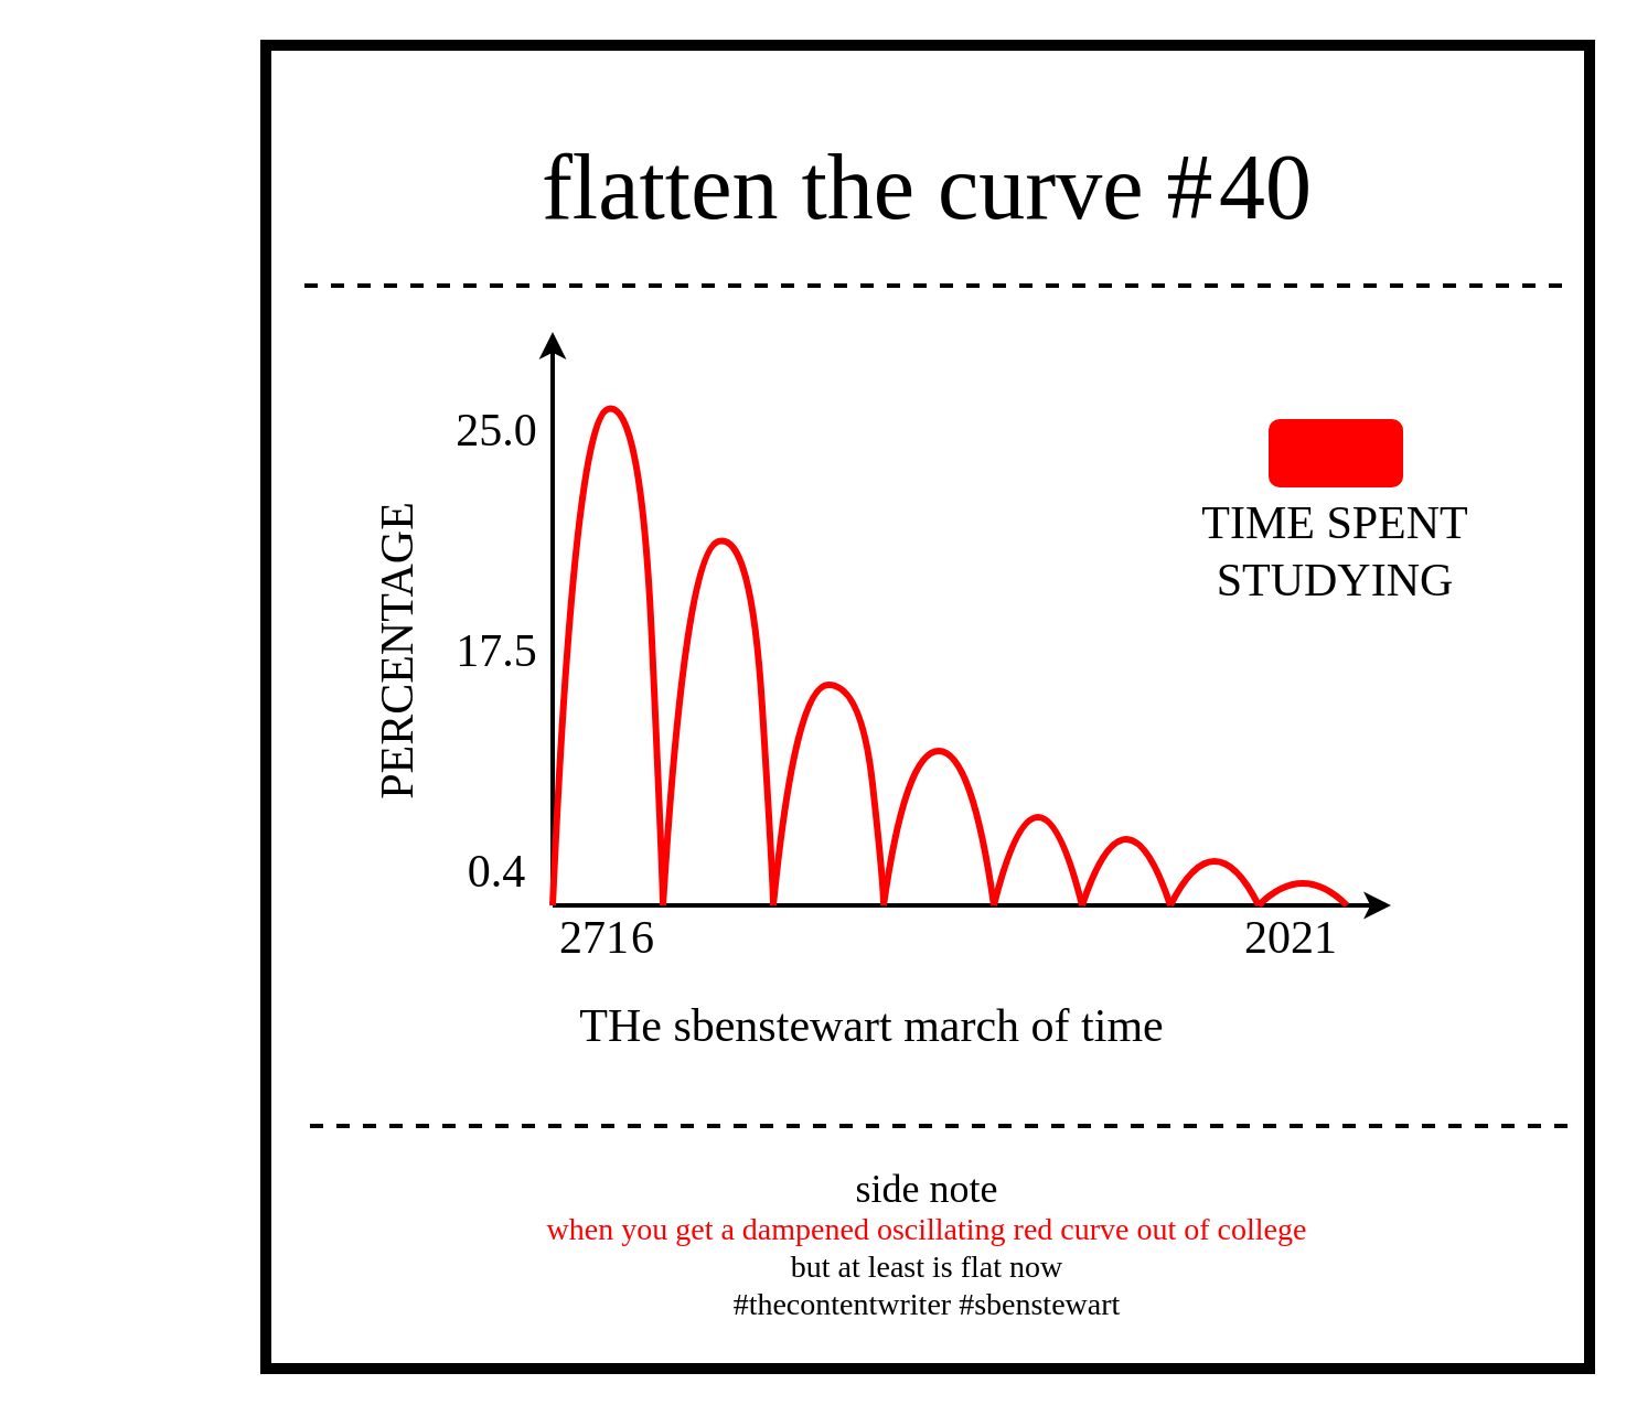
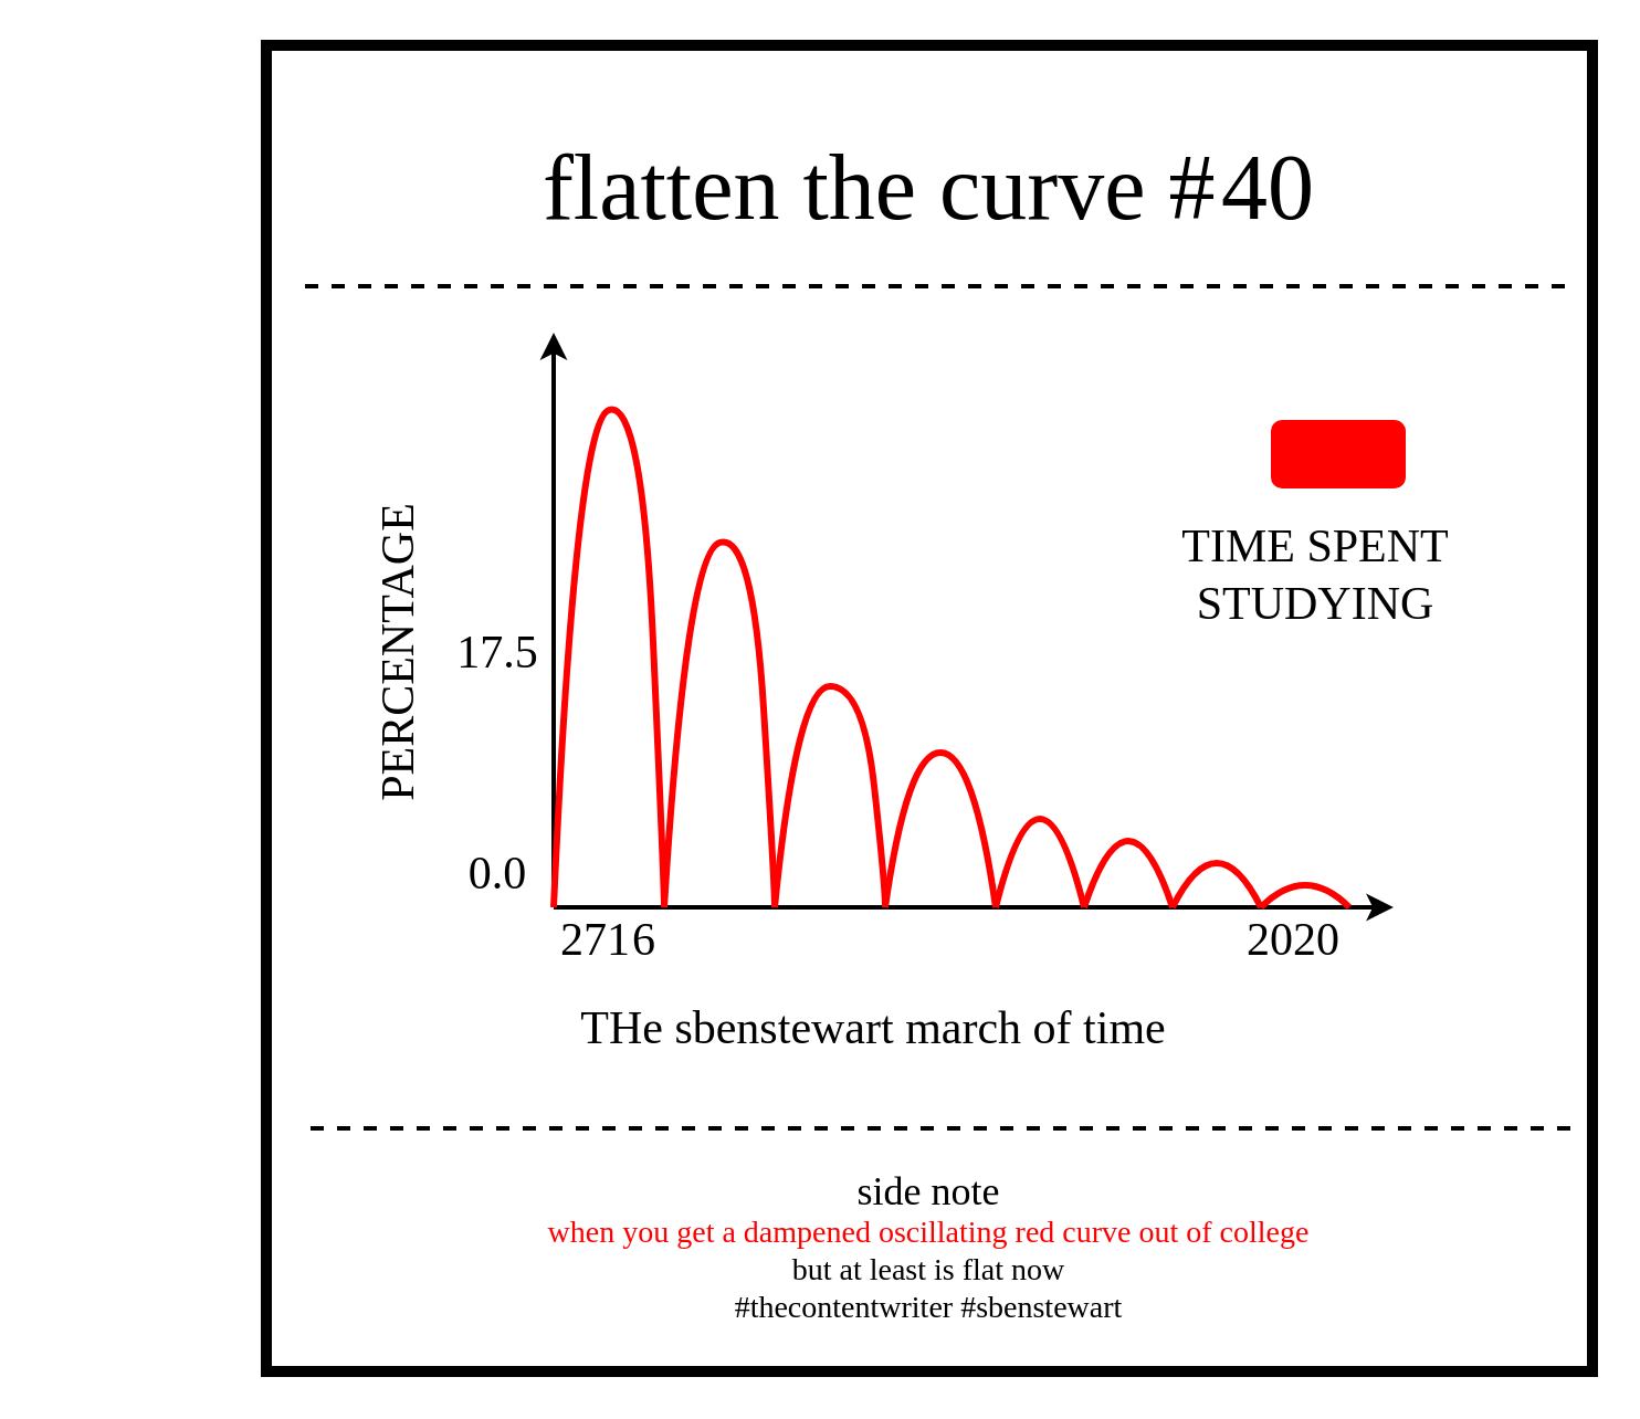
  <mxCell id="0" />
  <mxCell id="1" parent="0" />
  <mxCell id="2" value="" style="whiteSpace=wrap;html=1;aspect=fixed;strokeWidth=5;fillColor=none;fontFamily=xkcd;FType=w;" parent="1" vertex="1"><mxGeometry x="120" y="20" width="600" height="600" as="geometry" /></mxCell>
  <mxCell id="3" value="&lt;font&gt;&lt;font style=&quot;font-size: 42px&quot;&gt;flatten the curve #&lt;/font&gt;&lt;font style=&quot;font-size: 11px&quot;&gt; &lt;/font&gt;&lt;font style=&quot;font-size: 42px&quot;&gt;40&lt;/font&gt;&lt;br&gt;&lt;/font&gt;" style="text;html=1;strokeColor=none;fillColor=none;align=center;verticalAlign=middle;whiteSpace=wrap;rounded=0;fontFamily=xkcd;FType=w;" parent="1" vertex="1"><mxGeometry x="135" y="75" width="570" height="20" as="geometry" /></mxCell>
  <mxCell id="4" value="" style="endArrow=none;dashed=1;html=1;strokeWidth=2;fontFamily=xkcd;FType=w;" parent="1" edge="1"><mxGeometry width="50" height="50" relative="1" as="geometry"><mxPoint x="707.5" y="129" as="sourcePoint" /><mxPoint x="132.5" y="129" as="targetPoint" /></mxGeometry></mxCell>
  <mxCell id="5" value="" style="endArrow=none;dashed=1;html=1;strokeWidth=2;fontFamily=xkcd;FType=w;" parent="1" edge="1"><mxGeometry width="50" height="50" relative="1" as="geometry"><mxPoint x="710" y="510" as="sourcePoint" /><mxPoint x="135" y="510" as="targetPoint" /></mxGeometry></mxCell>
  <mxCell id="6" value="&lt;font style=&quot;font-size: 14px&quot;&gt;&lt;span style=&quot;font-size: 18px&quot;&gt;side note&lt;br&gt;&lt;/span&gt;&lt;font color=&quot;#ff0000&quot;&gt;when you get a dampened oscillating red curve out of college&lt;/font&gt;&lt;br&gt;but at least is flat now&lt;br&gt;#thecontentwriter #sbenstewart&lt;br&gt;&lt;/font&gt;" style="text;html=1;strokeColor=none;fillColor=none;align=center;verticalAlign=middle;whiteSpace=wrap;rounded=0;fontFamily=xkcd;FType=w;" parent="1" vertex="1"><mxGeometry x="120" y="524" width="600" height="80" as="geometry" /></mxCell>
  <mxCell id="7" value="" style="endArrow=classic;html=1;strokeWidth=2;startArrow=none;startFill=0;" parent="1" edge="1"><mxGeometry width="50" height="50" relative="1" as="geometry"><mxPoint x="250" y="410" as="sourcePoint" /><mxPoint x="250" y="150" as="targetPoint" /></mxGeometry></mxCell>
  <mxCell id="8" value="" style="endArrow=classic;html=1;strokeWidth=2;startArrow=none;startFill=0;" parent="1" edge="1"><mxGeometry width="50" height="50" relative="1" as="geometry"><mxPoint x="250" y="410" as="sourcePoint" /><mxPoint x="630" y="410" as="targetPoint" /></mxGeometry></mxCell>
  <mxCell id="9" value="" style="rounded=1;whiteSpace=wrap;html=1;fillColor=#FF0000;strokeColor=#FF0000;" parent="1" vertex="1"><mxGeometry x="575" y="190" width="60" height="30" as="geometry" /></mxCell>
- <mxCell id="10" value="&lt;font&gt;&lt;font style=&quot;font-size: 21px&quot;&gt;TIME SPENT STUDYING&lt;/font&gt;&lt;br&gt;&lt;/font&gt;" style="text;html=1;strokeColor=none;fillColor=none;align=center;verticalAlign=middle;whiteSpace=wrap;rounded=0;fontFamily=xkcd;FType=w;" parent="1" vertex="1"><mxGeometry x="530" y="230" width="150" height="40" as="geometry" /></mxCell>
+ <mxCell id="10" value="&lt;font&gt;&lt;font style=&quot;font-size: 21px&quot;&gt;TIME SPENT STUDYING&lt;/font&gt;&lt;br&gt;&lt;/font&gt;" style="text;html=1;strokeColor=none;fillColor=none;align=center;verticalAlign=middle;whiteSpace=wrap;rounded=0;fontFamily=xkcd;FType=w;" parent="1" vertex="1"><mxGeometry x="520" y="240" width="150" height="40" as="geometry" /></mxCell>
  <mxCell id="11" value="&lt;font&gt;&lt;font style=&quot;font-size: 21px&quot;&gt;THe sbenstewart march of time&lt;/font&gt;&lt;br&gt;&lt;/font&gt;" style="text;html=1;strokeColor=none;fillColor=none;align=center;verticalAlign=middle;whiteSpace=wrap;rounded=0;fontFamily=xkcd;FType=w;" parent="1" vertex="1"><mxGeometry x="200" y="460" width="390" height="10" as="geometry" /></mxCell>
  <mxCell id="12" value="&lt;div style=&quot;text-align: left&quot;&gt;&lt;font style=&quot;font-size: 21px&quot;&gt;PERCENTAGE&lt;/font&gt;&lt;/div&gt;" style="text;html=1;strokeColor=none;fillColor=none;align=center;verticalAlign=middle;whiteSpace=wrap;rounded=0;fontFamily=xkcd;FType=w;rotation=-90;" parent="1" vertex="1"><mxGeometry x="20" y="290" width="320" height="10" as="geometry" /></mxCell>
  <mxCell id="13" value="&lt;font&gt;&lt;font style=&quot;font-size: 21px&quot;&gt;271&lt;/font&gt;&lt;font style=&quot;font-size: 4px&quot;&gt; &lt;/font&gt;&lt;font style=&quot;font-size: 21px&quot;&gt;6&lt;/font&gt;&lt;br&gt;&lt;/font&gt;" style="text;html=1;strokeColor=none;fillColor=none;align=center;verticalAlign=middle;whiteSpace=wrap;rounded=0;fontFamily=xkcd;FType=w;" vertex="1" parent="1"><mxGeometry x="240" y="420" width="70" height="10" as="geometry" /></mxCell>
- <mxCell id="14" value="&lt;font&gt;&lt;font style=&quot;font-size: 21px&quot;&gt;2021&lt;/font&gt;&lt;br&gt;&lt;/font&gt;" style="text;html=1;strokeColor=none;fillColor=none;align=center;verticalAlign=middle;whiteSpace=wrap;rounded=0;fontFamily=xkcd;FType=w;" vertex="1" parent="1"><mxGeometry y="420" width="70" height="10" as="geometry" x="550" /></mxCell>
+ <mxCell id="14" value="&lt;font&gt;&lt;font style=&quot;font-size: 21px&quot;&gt;2020&lt;/font&gt;&lt;br&gt;&lt;/font&gt;" style="text;html=1;strokeColor=none;fillColor=none;align=center;verticalAlign=middle;whiteSpace=wrap;rounded=0;fontFamily=xkcd;FType=w;" vertex="1" parent="1"><mxGeometry y="420" width="70" height="10" as="geometry" x="550" /></mxCell>
  <mxCell id="15" value="" style="curved=1;endArrow=none;html=1;strokeWidth=3;endFill=0;strokeColor=#FF0000;" edge="1" parent="1"><mxGeometry width="50" height="50" relative="1" as="geometry"><mxPoint x="250" y="410" as="sourcePoint" /><mxPoint x="300" y="410" as="targetPoint" /><Array as="points"><mxPoint x="260" y="190" /><mxPoint x="290" y="180" /><mxPoint x="300" y="400" /><mxPoint x="300" y="410" /></Array></mxGeometry></mxCell>
  <mxCell id="16" value="" style="curved=1;endArrow=none;html=1;strokeWidth=3;endFill=0;strokeColor=#FF0000;" edge="1" parent="1"><mxGeometry width="50" height="50" relative="1" as="geometry"><mxPoint x="300" y="410" as="sourcePoint" /><mxPoint x="350" y="410" as="targetPoint" /><Array as="points"><mxPoint x="310" y="250" /><mxPoint x="340" y="240" /><mxPoint x="350" y="400" /><mxPoint x="350" y="410" /></Array></mxGeometry></mxCell>
  <mxCell id="17" value="" style="curved=1;endArrow=none;html=1;strokeWidth=3;endFill=0;strokeColor=#FF0000;" edge="1" parent="1"><mxGeometry width="50" height="50" relative="1" as="geometry"><mxPoint x="350" y="410" as="sourcePoint" /><mxPoint x="400" y="410" as="targetPoint" /><Array as="points"><mxPoint x="360" y="310" /><mxPoint x="390" y="310" /><mxPoint x="400" y="400" /><mxPoint x="400" y="410" /></Array></mxGeometry></mxCell>
  <mxCell id="18" value="" style="curved=1;endArrow=none;html=1;strokeWidth=3;endFill=0;strokeColor=#FF0000;" edge="1" parent="1"><mxGeometry width="50" height="50" relative="1" as="geometry"><mxPoint x="400" y="410" as="sourcePoint" /><mxPoint x="450" y="410" as="targetPoint" /><Array as="points"><mxPoint x="410" y="340" /><mxPoint x="440" y="340" /><mxPoint x="450" y="410" /></Array></mxGeometry></mxCell>
  <mxCell id="19" value="" style="curved=1;endArrow=none;html=1;strokeWidth=3;endFill=0;strokeColor=#FF0000;" edge="1" parent="1"><mxGeometry width="50" height="50" relative="1" as="geometry"><mxPoint x="450" y="410" as="sourcePoint" /><mxPoint x="490" y="410" as="targetPoint" /><Array as="points"><mxPoint x="460" y="370" /><mxPoint x="480" y="370" /></Array></mxGeometry></mxCell>
  <mxCell id="20" value="" style="curved=1;endArrow=none;html=1;strokeWidth=3;endFill=0;strokeColor=#FF0000;" edge="1" parent="1"><mxGeometry width="50" height="50" relative="1" as="geometry"><mxPoint x="490" y="410" as="sourcePoint" /><mxPoint x="530" y="410" as="targetPoint" /><Array as="points"><mxPoint x="500" y="380" /><mxPoint x="520" y="380" /></Array></mxGeometry></mxCell>
  <mxCell id="21" value="" style="curved=1;endArrow=none;html=1;strokeWidth=3;endFill=0;strokeColor=#FF0000;" edge="1" parent="1"><mxGeometry width="50" height="50" relative="1" as="geometry"><mxPoint x="530" y="410" as="sourcePoint" /><mxPoint x="570" y="410" as="targetPoint" /><Array as="points"><mxPoint x="540" y="390" /><mxPoint x="560" y="390" /></Array></mxGeometry></mxCell>
  <mxCell id="22" value="" style="curved=1;endArrow=none;html=1;strokeWidth=3;endFill=0;strokeColor=#FF0000;" edge="1" parent="1"><mxGeometry width="50" height="50" relative="1" as="geometry"><mxPoint x="570" y="410" as="sourcePoint" /><mxPoint x="610" y="410" as="targetPoint" /><Array as="points"><mxPoint x="580" y="400" /><mxPoint x="600" y="400" /></Array></mxGeometry></mxCell>
- <mxCell id="23" value="&lt;font&gt;&lt;span style=&quot;font-size: 21px&quot;&gt;0.4&lt;/span&gt;&lt;br&gt;&lt;/font&gt;" style="text;html=1;strokeColor=none;fillColor=none;align=center;verticalAlign=middle;whiteSpace=wrap;rounded=0;fontFamily=xkcd;FType=w;" vertex="1" parent="1"><mxGeometry x="190" y="380" width="70" height="30" as="geometry" /></mxCell>
- <mxCell id="24" value="&lt;font&gt;&lt;span style=&quot;font-size: 21px&quot;&gt;25.0&lt;/span&gt;&lt;br&gt;&lt;/font&gt;" style="text;html=1;strokeColor=none;fillColor=none;align=center;verticalAlign=middle;whiteSpace=wrap;rounded=0;fontFamily=xkcd;FType=w;" vertex="1" parent="1"><mxGeometry x="190" y="180" width="70" height="30" as="geometry" /></mxCell>
+ <mxCell id="23" value="&lt;font&gt;&lt;span style=&quot;font-size: 21px&quot;&gt;0.0&lt;/span&gt;&lt;br&gt;&lt;/font&gt;" style="text;html=1;strokeColor=none;fillColor=none;align=center;verticalAlign=middle;whiteSpace=wrap;rounded=0;fontFamily=xkcd;FType=w;" vertex="1" parent="1"><mxGeometry x="190" y="380" width="70" height="30" as="geometry" /></mxCell>
  <mxCell id="25" value="&lt;font&gt;&lt;span style=&quot;font-size: 21px&quot;&gt;17.5&lt;/span&gt;&lt;br&gt;&lt;/font&gt;" style="text;html=1;strokeColor=none;fillColor=none;align=center;verticalAlign=middle;whiteSpace=wrap;rounded=0;fontFamily=xkcd;FType=w;" vertex="1" parent="1"><mxGeometry x="190" y="280" width="70" height="30" as="geometry" /></mxCell>
